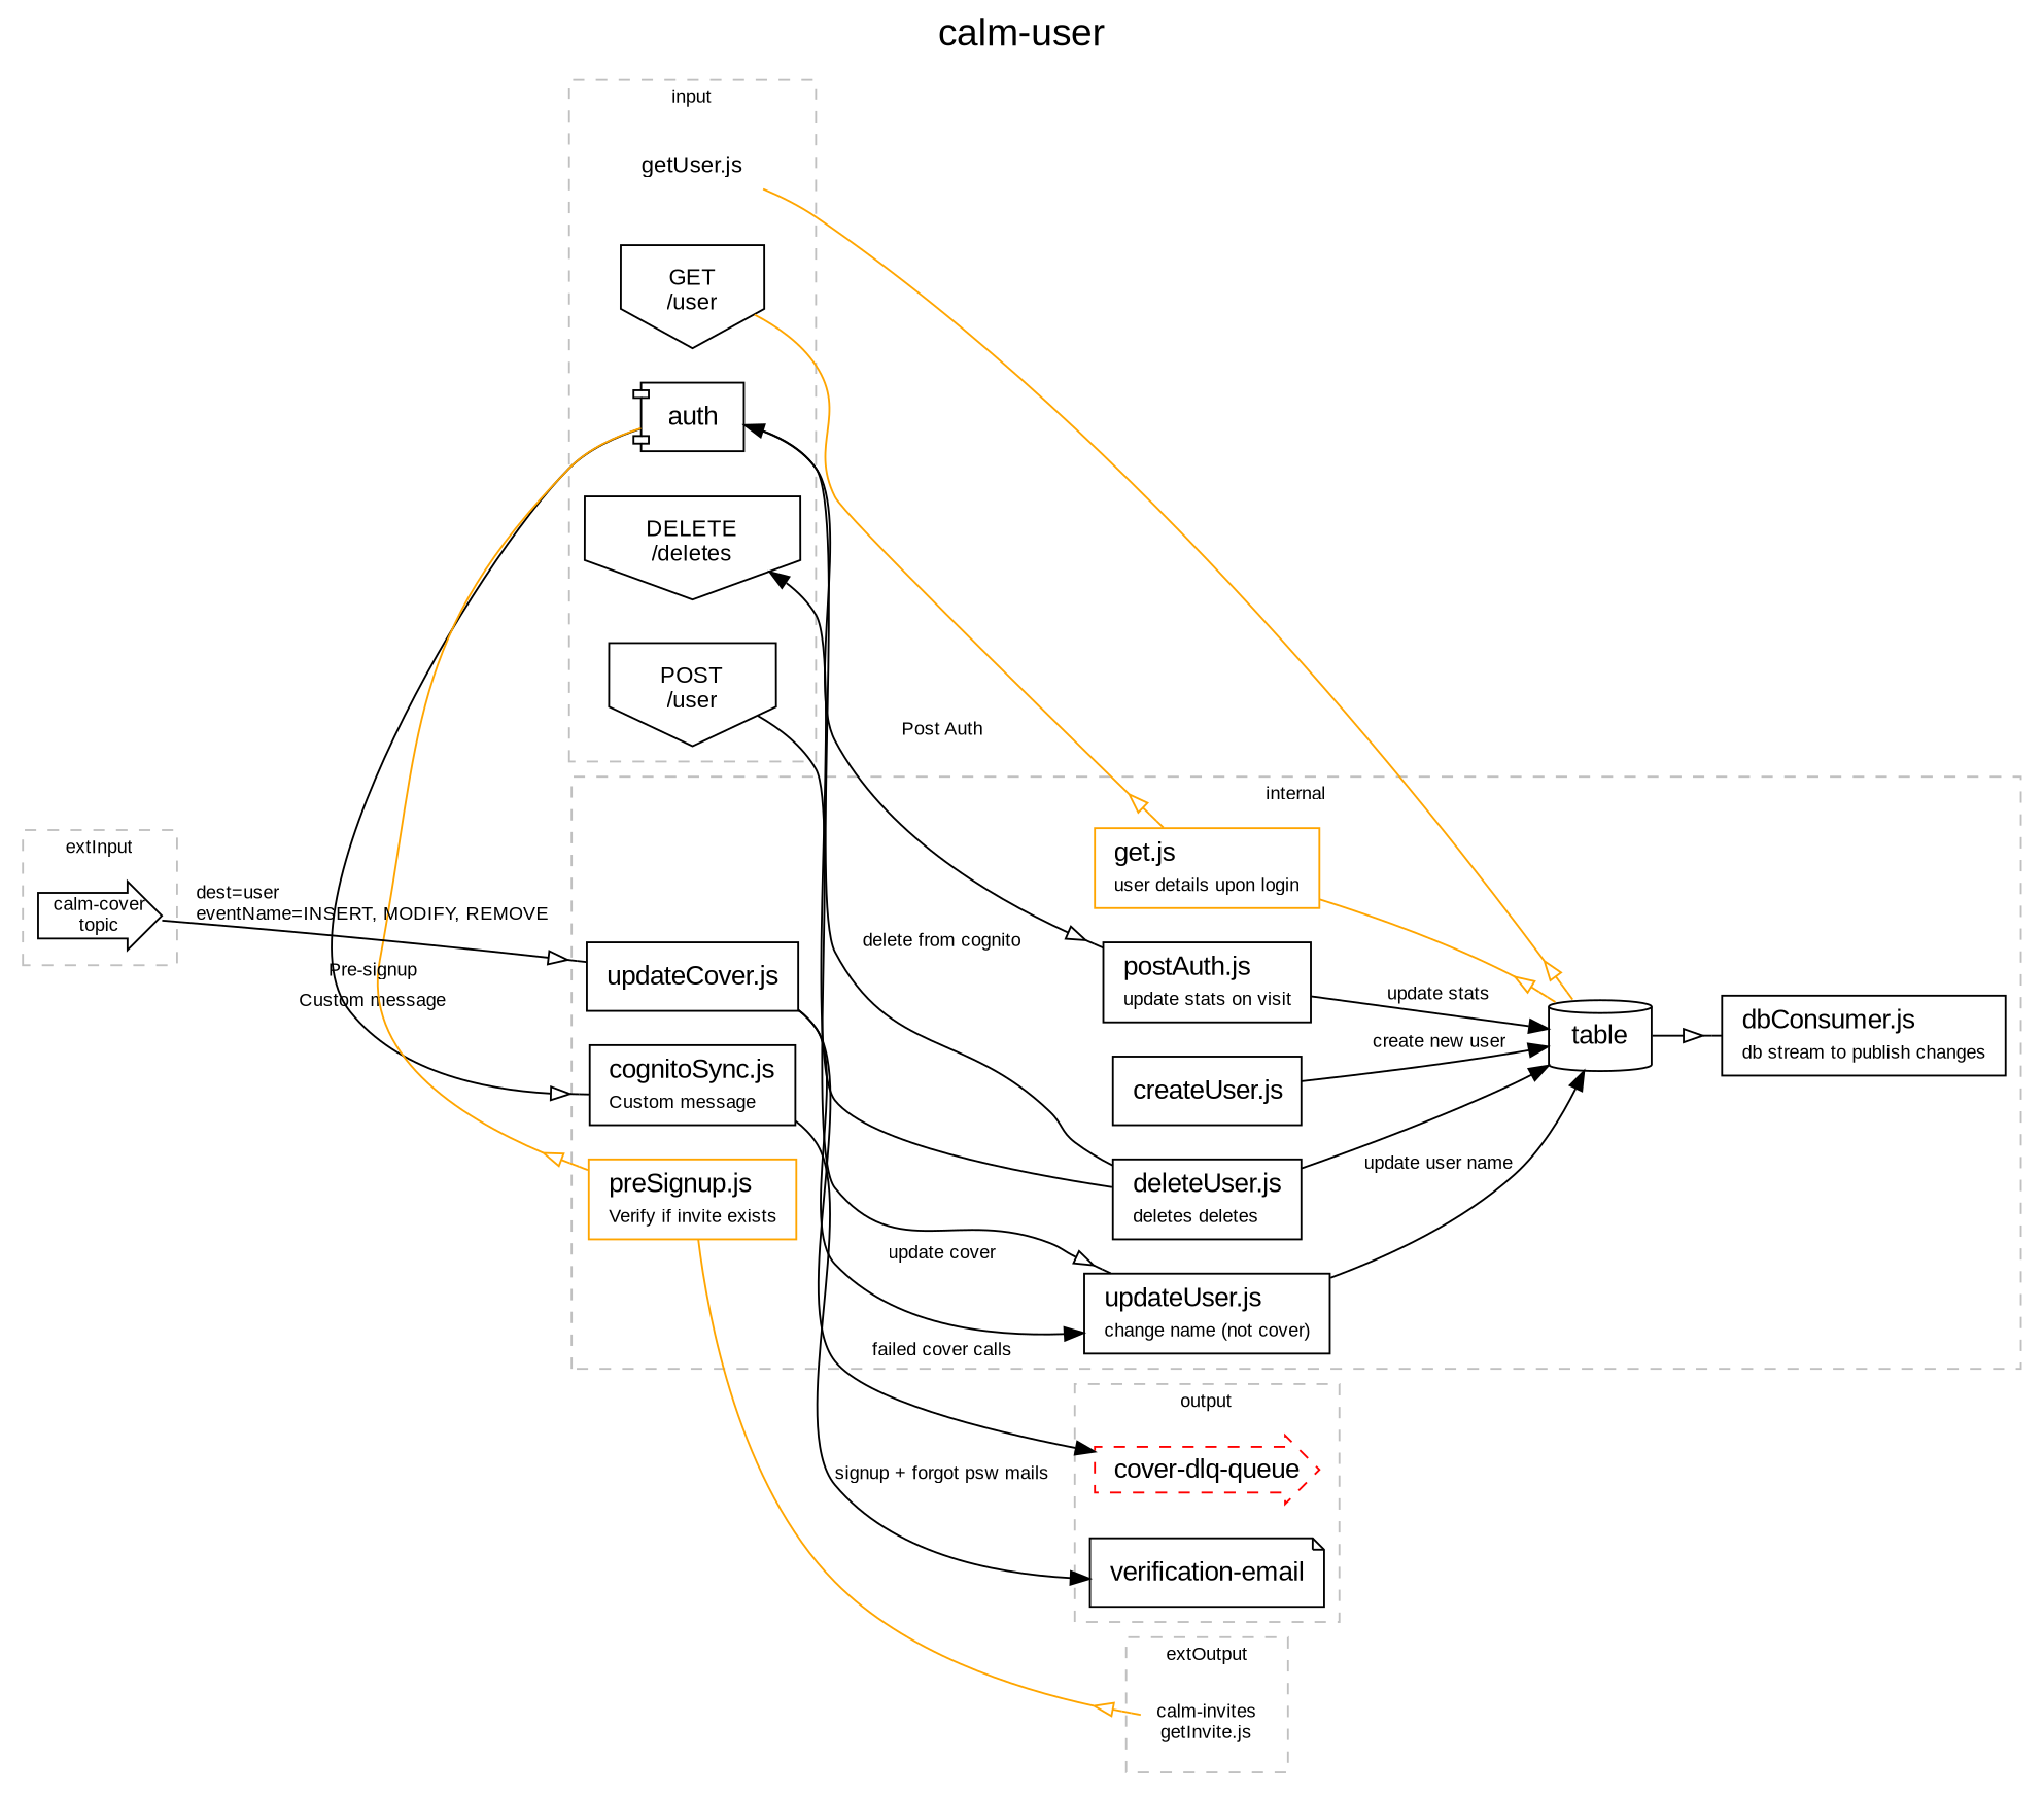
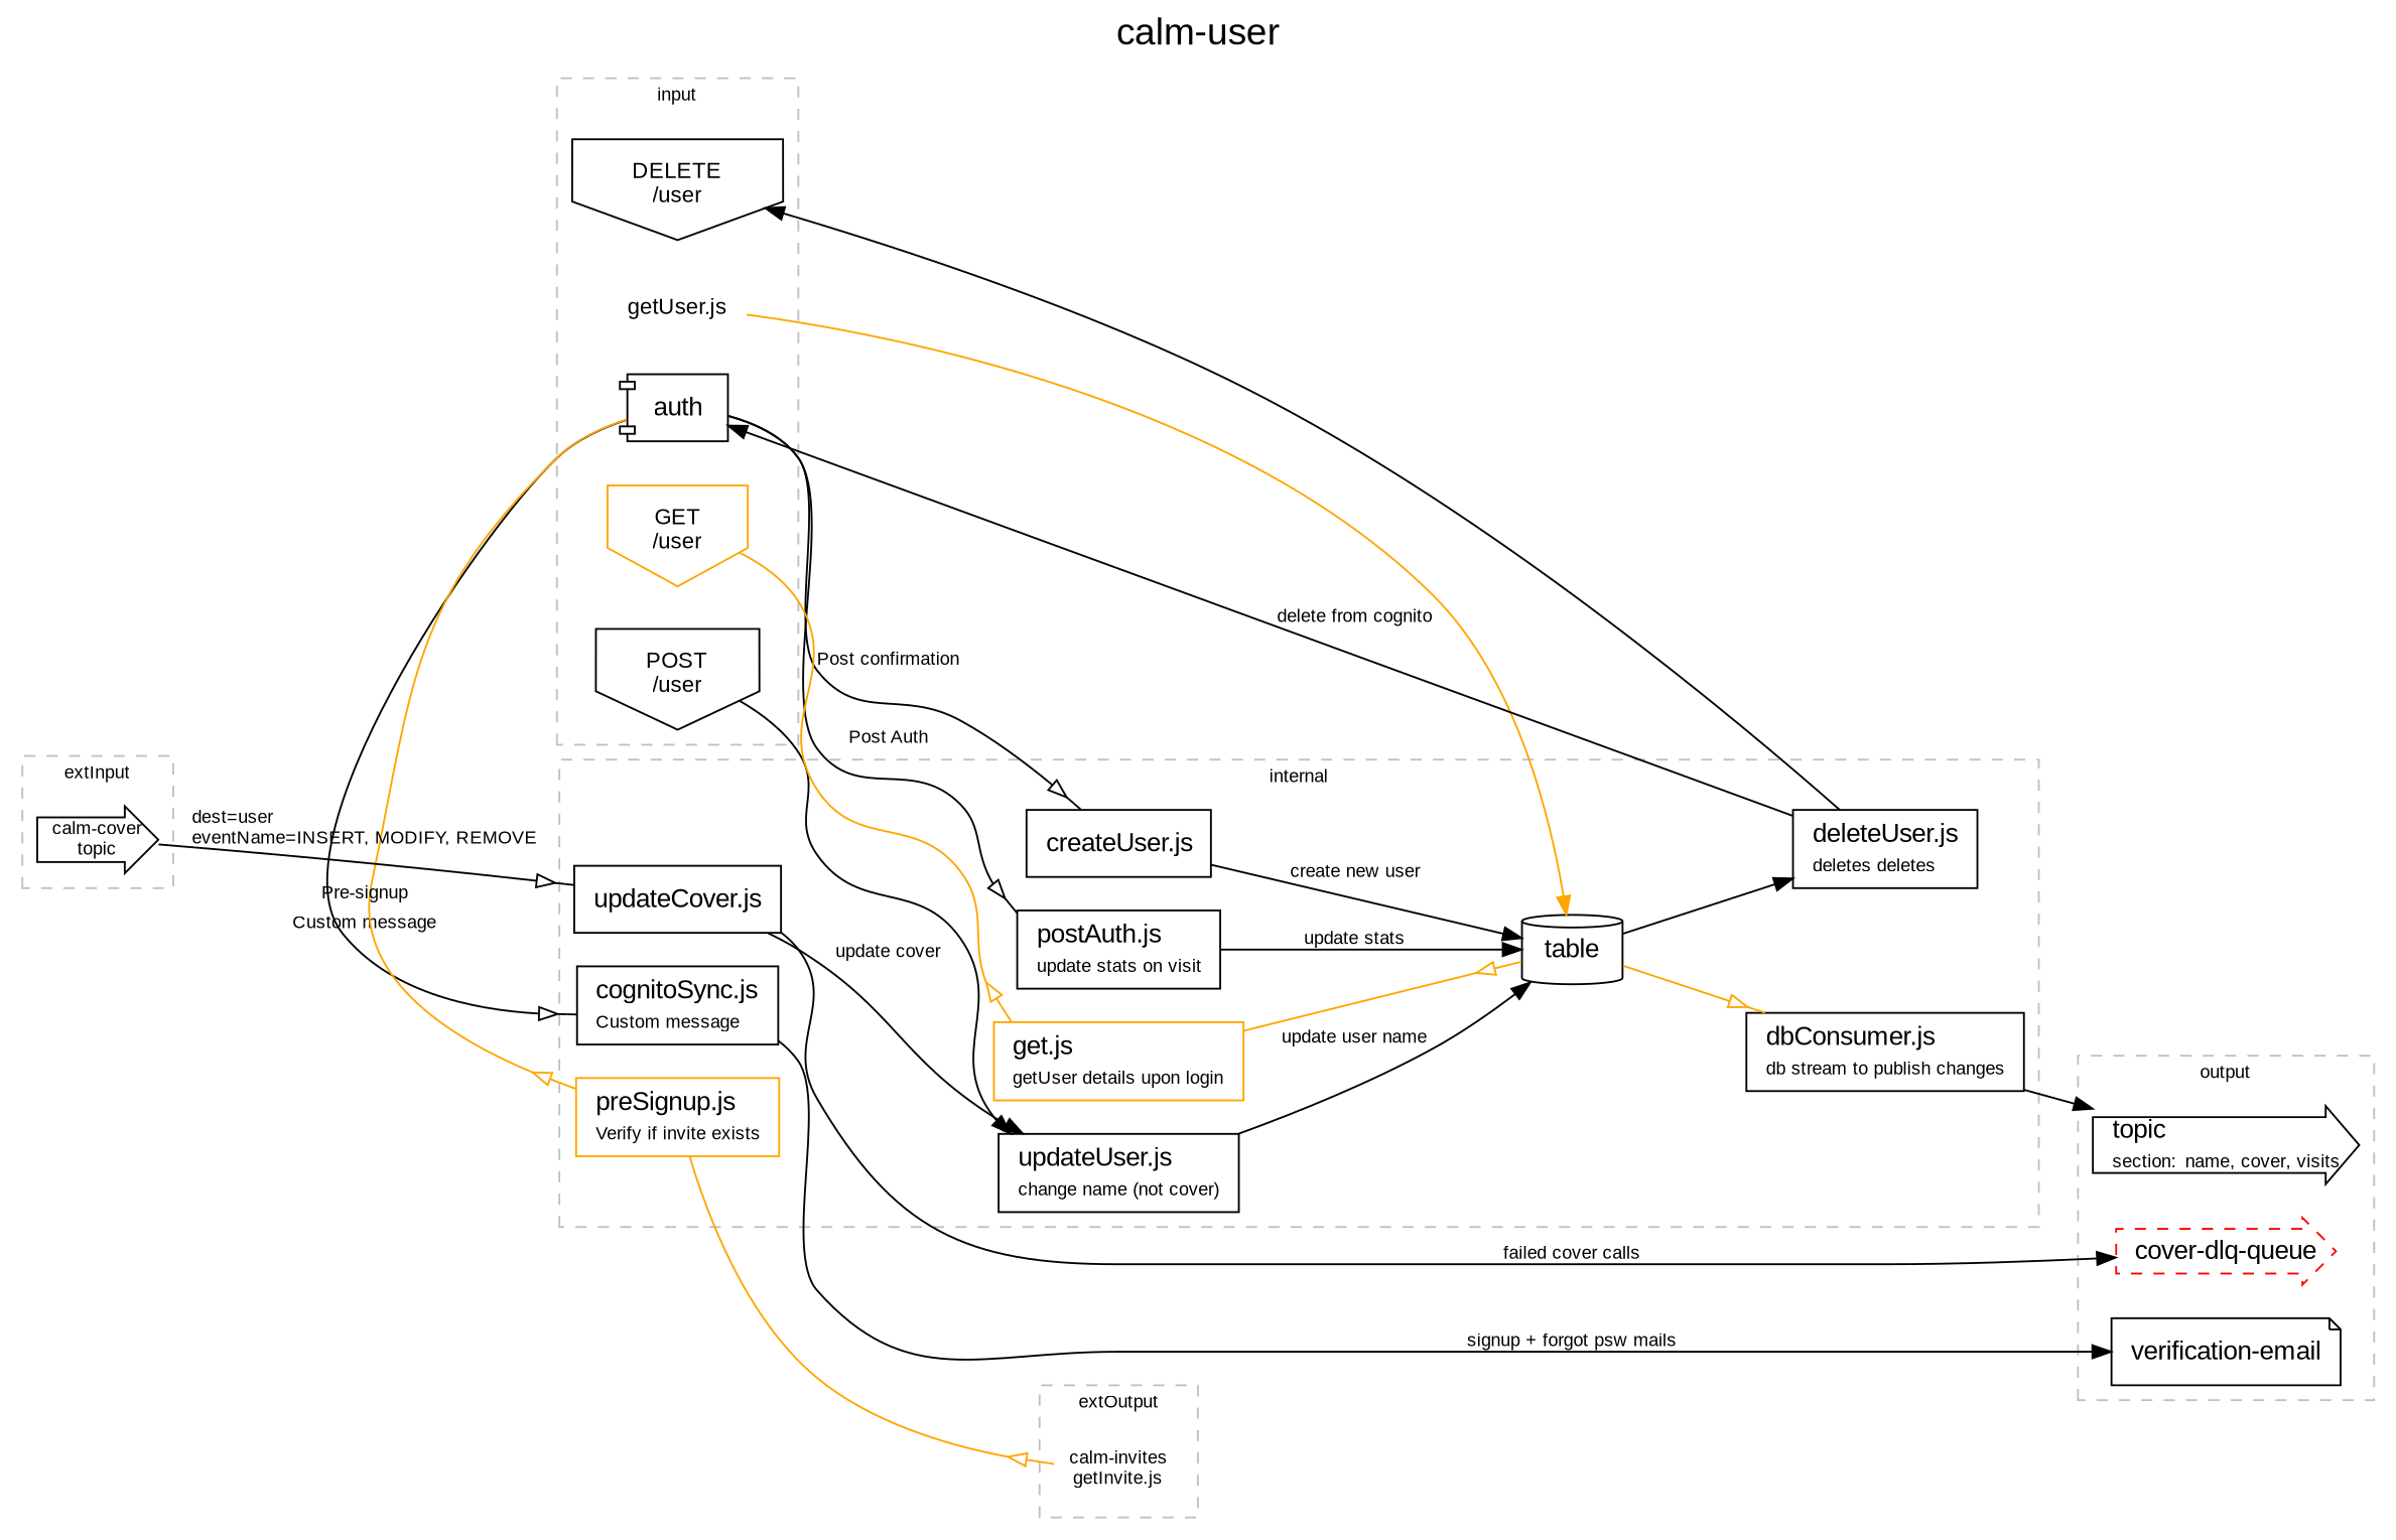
  digraph {
    fontname=Arial
    fontsize=20
    label="calm-user"
    labelloc=t
    rankdir=LR
    node [fontname=Arial fontsize=10 shape=box]
    edge [fontname=Arial fontsize=10]
    n1 [color=orange label=<             <table border="0" cellborder="0" cellspacing="0">             <tr><td align="left"><font point-size="12">getUser.js</font></td></tr>             </table>> shape=plaintext]
    n2 [label=<             <table border="0" cellborder="0" cellspacing="0">             <tr><td align="left"><font point-size="14">auth</font></td></tr>             </table>> shape=component]
    n3 [fontsize=12 label="POST\n/user" shape=invhouse]
-   n4 [fontsize=12 label="DELETE\n/deletes" shape=invhouse]
-   n5 [color=black fontsize=12 label="GET\n/user" shape=invhouse]
+   n4 [fontsize=12 label="DELETE\n/user" shape=invhouse]
+   n5 [color=orange fontsize=12 label="GET\n/user" shape=invhouse]
    n6 [label=<             <table border="0" cellborder="0" cellspacing="0">             <tr><td align="left"><font point-size="14">updateCover.js</font></td></tr>             </table>>]
    n7 [label=<             <table border="0" cellborder="0" cellspacing="0">             <tr><td align="left"><font point-size="14">createUser.js</font></td></tr>             </table>>]
    n8 [label=<             <table border="0" cellborder="0" cellspacing="0">             <tr><td align="left"><font point-size="14">updateUser.js</font></td></tr>                         <tr><td align="left"><font point-size="10">change name (not cover)</font></td></tr>         </table>>]
    n9 [label=<             <table border="0" cellborder="0" cellspacing="0">             <tr><td align="left"><font point-size="14">deleteUser.js</font></td></tr>                         <tr><td align="left"><font point-size="10">deletes deletes</font></td></tr>         </table>>]
    n10 [label=<             <table border="0" cellborder="0" cellspacing="0">             <tr><td align="left"><font point-size="14">cognitoSync.js</font></td></tr>                         <tr><td align="left"><font point-size="10">Custom message</font></td></tr>         </table>>]
    n11 [color=orange label=<             <table border="0" cellborder="0" cellspacing="0">             <tr><td align="left"><font point-size="14">preSignup.js</font></td></tr>                         <tr><td align="left"><font point-size="10">Verify if invite exists</font></td></tr>         </table>>]
    n12 [label=<             <table border="0" cellborder="0" cellspacing="0">             <tr><td align="left"><font point-size="14">postAuth.js</font></td></tr>                         <tr><td align="left"><font point-size="10">update stats on visit</font></td></tr>         </table>>]
    n13 [label=<             <table border="0" cellborder="0" cellspacing="0">             <tr><td align="left"><font point-size="14">dbConsumer.js</font></td></tr>                         <tr><td align="left"><font point-size="10">db stream to publish changes</font></td></tr>         </table>>]
-   n14 [color=orange label=<             <table border="0" cellborder="0" cellspacing="0">             <tr><td align="left"><font point-size="14">get.js</font></td></tr>                         <tr><td align="left"><font point-size="10">user details upon login</font></td></tr>         </table>>]
+   n14 [color=orange label=<             <table border="0" cellborder="0" cellspacing="0">             <tr><td align="left"><font point-size="14">get.js</font></td></tr>                         <tr><td align="left"><font point-size="10">getUser details upon login</font></td></tr>         </table>>]
    n15 [label=<             <table border="0" cellborder="0" cellspacing="0">             <tr><td align="left"><font point-size="14">table</font></td></tr>             </table>> shape=cylinder]
    n16 [label="calm-cover\ntopic" shape=rarrow]
    n17 [color=red label=<             <table border="0" cellborder="0" cellspacing="0">             <tr><td align="left"><font point-size="14">cover-dlq-queue</font></td></tr>             </table>> shape=rarrow style=dashed]
    n18 [label=<             <table border="0" cellborder="0" cellspacing="0">             <tr><td align="left"><font point-size="14">verification-email</font></td></tr>             </table>> shape=note]
+   n19 [label=<             <table border="0" cellborder="0" cellspacing="0">             <tr><td align="left"><font point-size="14">topic</font></td></tr>             <tr>                 <td align="left"><font point-size="10">section:</font></td>                 <td align="left"><font point-size="10">name, cover, visits</font></td>             </tr>             </table>> shape=rarrow]
    n20 [color=orange label="calm-invites\ngetInvite.js" shape=plaintext]
    subgraph cluster_1 {
      color=grey
      fontsize=10
      label=input
      style=dashed
      n1
      n2
      n3
      n4
      n5
    }
    subgraph cluster_2 {
      color=grey
      fontsize=10
      label=internal
      style=dashed
      n6
      n7
      n8
      n9
      n10
      n11
      n12
      n13
      n14
      n15
    }
    subgraph cluster_3 {
      color=grey
      fontsize=10
      label=extInput
      style=dashed
      n16
    }
    subgraph cluster_4 {
      color=grey
      fontsize=10
      label=output
      style=dashed
      n17
      n18
+     n19
    }
    subgraph cluster_5 {
      color=grey
      fontsize=10
      label=extOutput
      style=dashed
      n20
    }
-   n1 -> n15 [arrowhead=nonenonenoneoinv color=orange]
+   n1 -> n15 [arrowhead=normal color=orange]
+   n2 -> n7 [arrowhead=nonenoneonormal label="Post confirmation"]
    n2 -> n10 [arrowhead=nonenoneonormal label="Custom message"]
    n2 -> n11 [arrowhead=nonenonenoneoinv color=orange label="Pre-signup"]
    n2 -> n12 [arrowhead=nonenoneonormal label="Post Auth"]
-   n3 -> n8 [arrowhead=nonenoneonormal]
+   n3 -> n8
    n5 -> n14 [arrowhead=nonenonenoneoinv color=orange]
    n6 -> n8 [label="update cover"]
    n6 -> n17 [label="failed cover calls"]
    n7 -> n15 [label="create new user"]
    n8 -> n15 [label="update user name"]
    n9 -> n2 [label="delete from cognito"]
    n9 -> n4
-   n9 -> n15
+   n15 -> n9
    n10 -> n18 [label="signup + forgot psw mails"]
    n11 -> n20 [arrowhead=nonenonenoneoinv color=orange]
    n12 -> n15 [label="update stats"]
+   n13 -> n19
    n14 -> n15 [arrowhead=nonenonenoneoinv color=orange]
-   n15 -> n13 [arrowhead=nonenoneonormal]
+   n15 -> n13 [arrowhead=nonenoneonormal color=orange]
    n16 -> n6 [arrowhead=nonenoneonormal label="dest=user\leventName=INSERT, MODIFY, REMOVE"]
  }
